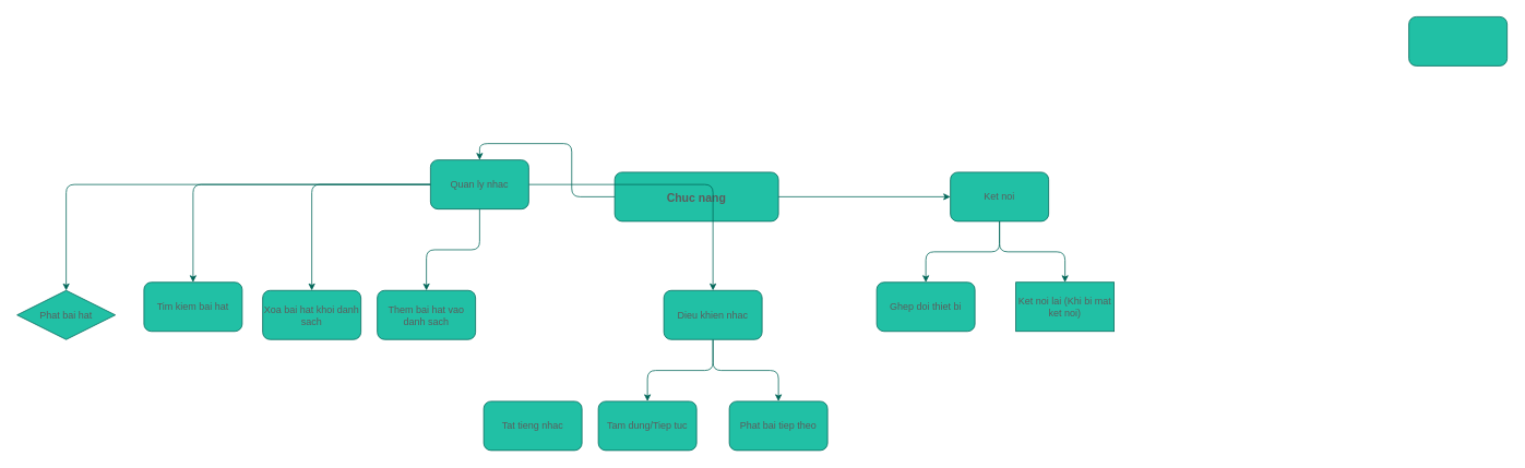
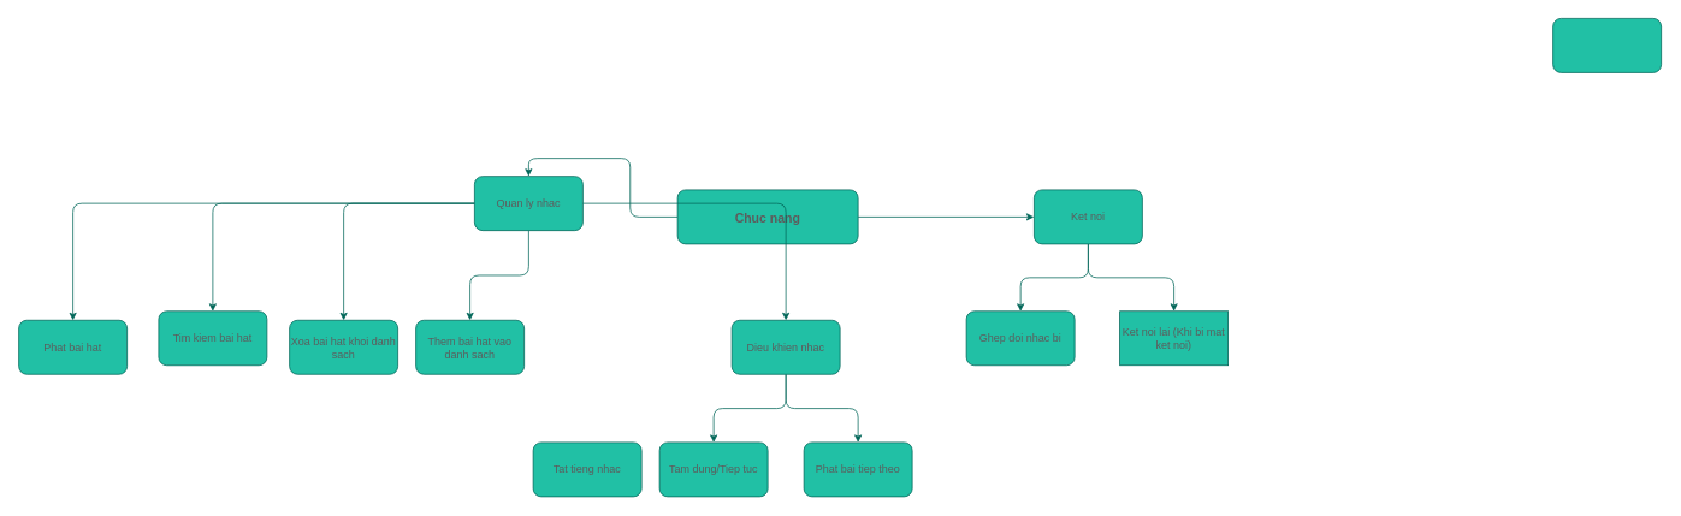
  <mxCell id="0" />
  <mxCell id="1" parent="0" />
  <mxCell id="2" style="edgeStyle=orthogonalEdgeStyle;curved=0;rounded=1;sketch=0;orthogonalLoop=1;jettySize=auto;html=1;entryX=0.5;entryY=0;entryDx=0;entryDy=0;fontColor=#5C5C5C;strokeColor=#006658;fillColor=#21C0A5;" edge="1" parent="1" source="4" target="19"><mxGeometry relative="1" as="geometry" /></mxCell>
  <mxCell id="3" style="edgeStyle=orthogonalEdgeStyle;curved=0;rounded=1;sketch=0;orthogonalLoop=1;jettySize=auto;html=1;fontColor=#5C5C5C;strokeColor=#006658;fillColor=#21C0A5;" edge="1" parent="1" source="4" target="13"><mxGeometry relative="1" as="geometry" /></mxCell>
  <mxCell id="4" value="Chuc nang" style="rounded=1;strokeColor=#006658;shadow=0;fontStyle=1;fontSize=14;fillColor=#21C0A5;fontColor=#5C5C5C;" parent="1" vertex="1"><mxGeometry x="750" y="210" width="200" height="60" as="geometry" /></mxCell>
  <mxCell id="5" value="Them bai hat vao danh sach" style="rounded=1;whiteSpace=wrap;html=1;shadow=0;sketch=0;fontColor=#5C5C5C;strokeColor=#006658;fillColor=#21C0A5;" vertex="1" parent="1"><mxGeometry x="460" y="354.5" width="120" height="60" as="geometry" /></mxCell>
- <mxCell id="6" value="Phat bai hat" style="rhombus;whiteSpace=wrap;html=1;shadow=0;sketch=0;fontColor=#5C5C5C;strokeColor=#006658;fillColor=#21C0A5;" vertex="1" parent="1"><mxGeometry x="20" y="354.5" width="120" height="60" as="geometry" /></mxCell>
+ <mxCell id="6" value="Phat bai hat" style="rounded=1;whiteSpace=wrap;html=1;shadow=0;sketch=0;fontColor=#5C5C5C;strokeColor=#006658;fillColor=#21C0A5;" vertex="1" parent="1"><mxGeometry x="20" y="354.5" width="120" height="60" as="geometry" /></mxCell>
  <mxCell id="7" style="edgeStyle=orthogonalEdgeStyle;curved=0;rounded=1;sketch=0;orthogonalLoop=1;jettySize=auto;html=1;entryX=0.5;entryY=0;entryDx=0;entryDy=0;fontColor=#5C5C5C;strokeColor=#006658;fillColor=#21C0A5;" edge="1" parent="1" source="9" target="22"><mxGeometry relative="1" as="geometry" /></mxCell>
  <mxCell id="8" style="edgeStyle=orthogonalEdgeStyle;curved=0;rounded=1;sketch=0;orthogonalLoop=1;jettySize=auto;html=1;fontColor=#5C5C5C;strokeColor=#006658;fillColor=#21C0A5;" edge="1" parent="1" source="9" target="23"><mxGeometry relative="1" as="geometry" /></mxCell>
  <mxCell id="9" value="Dieu khien nhac" style="rounded=1;whiteSpace=wrap;html=1;shadow=0;sketch=0;fontColor=#5C5C5C;strokeColor=#006658;fillColor=#21C0A5;" vertex="1" parent="1"><mxGeometry x="810" y="354.5" width="120" height="60" as="geometry" /></mxCell>
  <mxCell id="10" value="Tim kiem bai hat" style="rounded=1;whiteSpace=wrap;html=1;shadow=0;sketch=0;fontColor=#5C5C5C;strokeColor=#006658;fillColor=#21C0A5;" vertex="1" parent="1"><mxGeometry x="175" y="344.5" width="120" height="60" as="geometry" /></mxCell>
  <mxCell id="11" style="edgeStyle=orthogonalEdgeStyle;curved=0;rounded=1;sketch=0;orthogonalLoop=1;jettySize=auto;html=1;fontColor=#5C5C5C;strokeColor=#006658;fillColor=#21C0A5;" edge="1" parent="1" source="13" target="20"><mxGeometry relative="1" as="geometry" /></mxCell>
  <mxCell id="12" style="edgeStyle=orthogonalEdgeStyle;curved=0;rounded=1;sketch=0;orthogonalLoop=1;jettySize=auto;html=1;fontColor=#5C5C5C;strokeColor=#006658;fillColor=#21C0A5;" edge="1" parent="1" source="13" target="21"><mxGeometry relative="1" as="geometry" /></mxCell>
- <mxCell id="13" value="Ket noi" style="rounded=1;whiteSpace=wrap;html=1;sketch=0;fontColor=#5C5C5C;strokeColor=#006658;fillColor=#21C0A5;" vertex="1" parent="1"><mxGeometry x="1160" y="210" width="120" height="60" as="geometry" /></mxCell>
+ <mxCell id="13" value="Ket noi" style="rounded=1;whiteSpace=wrap;html=1;sketch=0;fontColor=#5C5C5C;strokeColor=#006658;fillColor=#21C0A5;" vertex="1" parent="1"><mxGeometry x="1145" y="210" width="120" height="60" as="geometry" /></mxCell>
  <mxCell id="14" style="edgeStyle=orthogonalEdgeStyle;curved=0;rounded=1;sketch=0;orthogonalLoop=1;jettySize=auto;html=1;fontColor=#5C5C5C;strokeColor=#006658;fillColor=#21C0A5;" edge="1" parent="1" source="19" target="6"><mxGeometry relative="1" as="geometry" /></mxCell>
  <mxCell id="15" style="edgeStyle=orthogonalEdgeStyle;curved=0;rounded=1;sketch=0;orthogonalLoop=1;jettySize=auto;html=1;entryX=0.5;entryY=0;entryDx=0;entryDy=0;fontColor=#5C5C5C;strokeColor=#006658;fillColor=#21C0A5;" edge="1" parent="1" source="19" target="10"><mxGeometry relative="1" as="geometry" /></mxCell>
  <mxCell id="16" style="edgeStyle=orthogonalEdgeStyle;curved=0;rounded=1;sketch=0;orthogonalLoop=1;jettySize=auto;html=1;fontColor=#5C5C5C;strokeColor=#006658;fillColor=#21C0A5;" edge="1" parent="1" source="19" target="5"><mxGeometry relative="1" as="geometry" /></mxCell>
  <mxCell id="17" style="edgeStyle=orthogonalEdgeStyle;curved=0;rounded=1;sketch=0;orthogonalLoop=1;jettySize=auto;html=1;fontColor=#5C5C5C;strokeColor=#006658;fillColor=#21C0A5;" edge="1" parent="1" source="19" target="9"><mxGeometry relative="1" as="geometry" /></mxCell>
  <mxCell id="18" style="edgeStyle=orthogonalEdgeStyle;curved=0;rounded=1;sketch=0;orthogonalLoop=1;jettySize=auto;html=1;entryX=0.5;entryY=0;entryDx=0;entryDy=0;fontColor=#5C5C5C;strokeColor=#006658;fillColor=#21C0A5;" edge="1" parent="1" source="19" target="24"><mxGeometry relative="1" as="geometry" /></mxCell>
  <mxCell id="19" value="Quan ly nhac" style="rounded=1;whiteSpace=wrap;html=1;sketch=0;fontColor=#5C5C5C;strokeColor=#006658;fillColor=#21C0A5;" vertex="1" parent="1"><mxGeometry x="525" y="195" width="120" height="60" as="geometry" /></mxCell>
- <mxCell id="20" value="Ghep doi thiet bi" style="rounded=1;whiteSpace=wrap;html=1;sketch=0;fontColor=#5C5C5C;strokeColor=#006658;fillColor=#21C0A5;" vertex="1" parent="1"><mxGeometry x="1070" y="344.5" width="120" height="60" as="geometry" /></mxCell>
+ <mxCell id="20" value="Ghep doi nhac bi" style="rounded=1;whiteSpace=wrap;html=1;sketch=0;fontColor=#5C5C5C;strokeColor=#006658;fillColor=#21C0A5;" vertex="1" parent="1"><mxGeometry x="1070" y="344.5" width="120" height="60" as="geometry" /></mxCell>
  <mxCell id="21" value="Ket noi lai (Khi bi mat ket noi)" style="whiteSpace=wrap;html=1;sketch=0;fontColor=#5C5C5C;strokeColor=#006658;fillColor=#21C0A5;rounded=0;" vertex="1" parent="1"><mxGeometry x="1240" y="344.5" width="120" height="60" as="geometry" /></mxCell>
  <mxCell id="22" value="Tam dung/Tiep tuc" style="rounded=1;whiteSpace=wrap;html=1;sketch=0;fontColor=#5C5C5C;strokeColor=#006658;fillColor=#21C0A5;" vertex="1" parent="1"><mxGeometry x="730" y="490" width="120" height="60" as="geometry" /></mxCell>
  <mxCell id="23" value="Phat bai tiep theo" style="rounded=1;whiteSpace=wrap;html=1;sketch=0;fontColor=#5C5C5C;strokeColor=#006658;fillColor=#21C0A5;" vertex="1" parent="1"><mxGeometry x="890" y="490" width="120" height="60" as="geometry" /></mxCell>
  <mxCell id="24" value="Xoa bai hat khoi danh sach" style="rounded=1;whiteSpace=wrap;html=1;sketch=0;fontColor=#5C5C5C;strokeColor=#006658;fillColor=#21C0A5;" vertex="1" parent="1"><mxGeometry x="320" y="354.5" width="120" height="60" as="geometry" /></mxCell>
  <mxCell id="25" value="Tat tieng nhac" style="rounded=1;whiteSpace=wrap;html=1;sketch=0;fontColor=#5C5C5C;strokeColor=#006658;fillColor=#21C0A5;" vertex="1" parent="1"><mxGeometry x="590" y="490" width="120" height="60" as="geometry" /></mxCell>
  <mxCell id="26" value="" style="rounded=1;whiteSpace=wrap;html=1;sketch=0;fontColor=#5C5C5C;strokeColor=#006658;fillColor=#21C0A5;" vertex="1" parent="1"><mxGeometry x="1720" y="20" width="120" height="60" as="geometry" /></mxCell>
